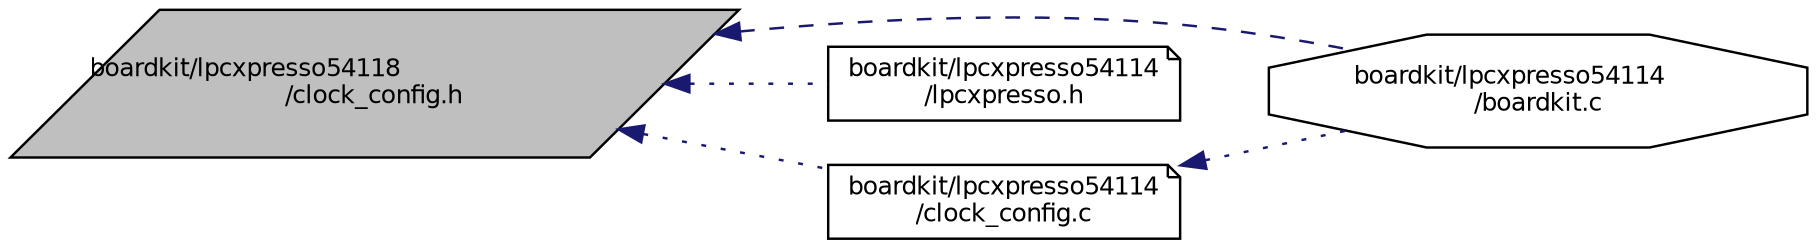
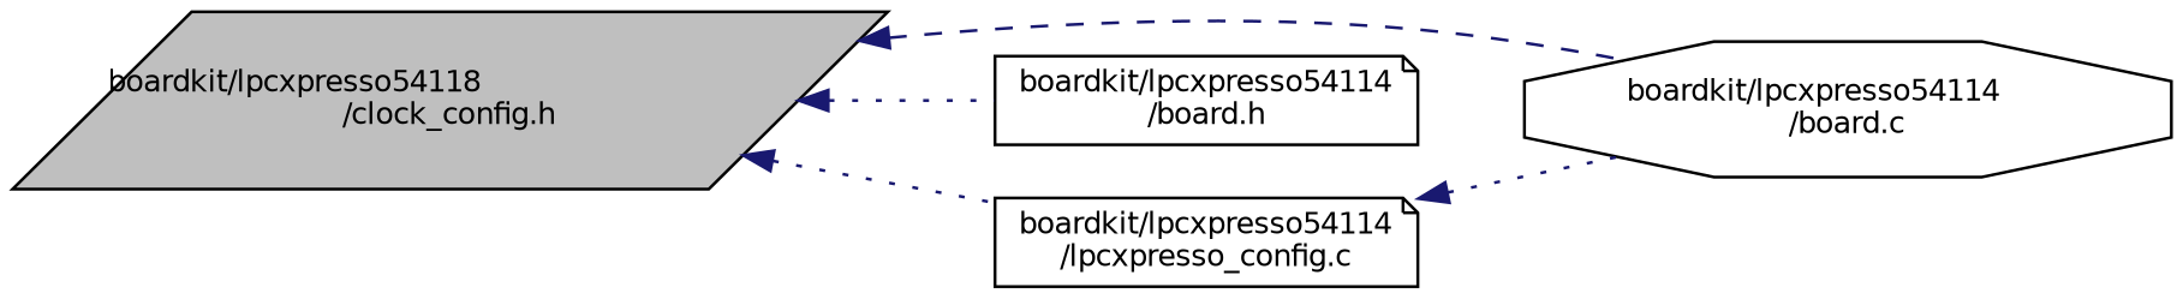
  digraph {
    rankdir=LR
    node [color=black fillcolor=white fontname=Helvetica fontsize=10 shape=note style=filled]
    edge [color=midnightblue dir=back fontname=Helvetica fontsize=10 labelfontname=Helvetica labelfontsize=10 style=dotted]
    n1 [fillcolor=grey75 fontcolor=black height=0.2 label="boardkit/lpcxpresso54118\l/clock_config.h" shape=parallelogram width=0.4]
-   n2 [height=0.2 label="boardkit/lpcxpresso54114\l/boardkit.c" shape=octagon width=0.4]
-   n3 [height=0.2 label="boardkit/lpcxpresso54114\l/lpcxpresso.h" width=0.4]
-   n4 [height=0.2 label="boardkit/lpcxpresso54114\l/clock_config.c" width=0.4]
+   n2 [height=0.2 label="boardkit/lpcxpresso54114\l/board.c" shape=octagon width=0.4]
+   n3 [height=0.2 label="boardkit/lpcxpresso54114\l/board.h" width=0.4]
+   n4 [height=0.2 label="boardkit/lpcxpresso54114\l/lpcxpresso_config.c" width=0.4]
    n1 -> n2 [style=dashed]
    n1 -> n3
    n1 -> n4
    n4 -> n2
  }
